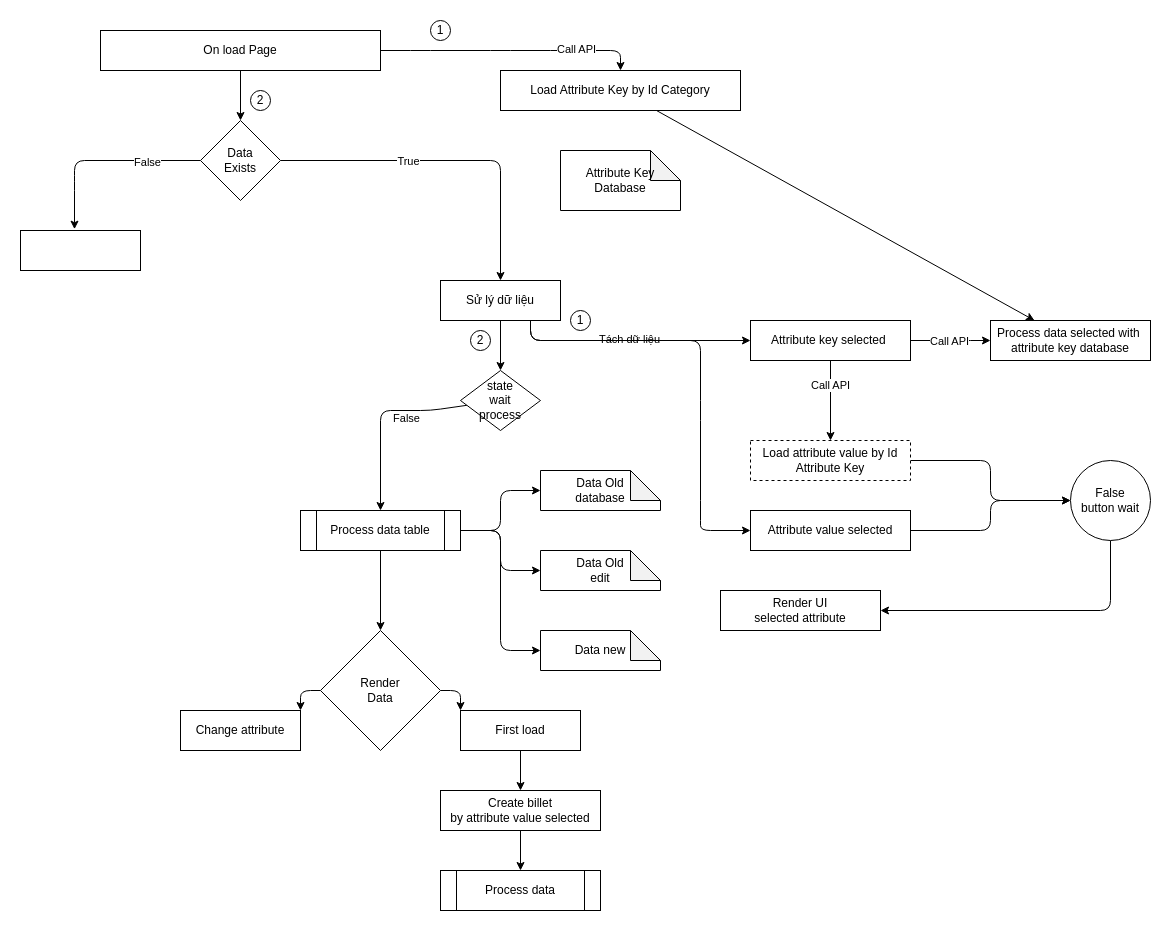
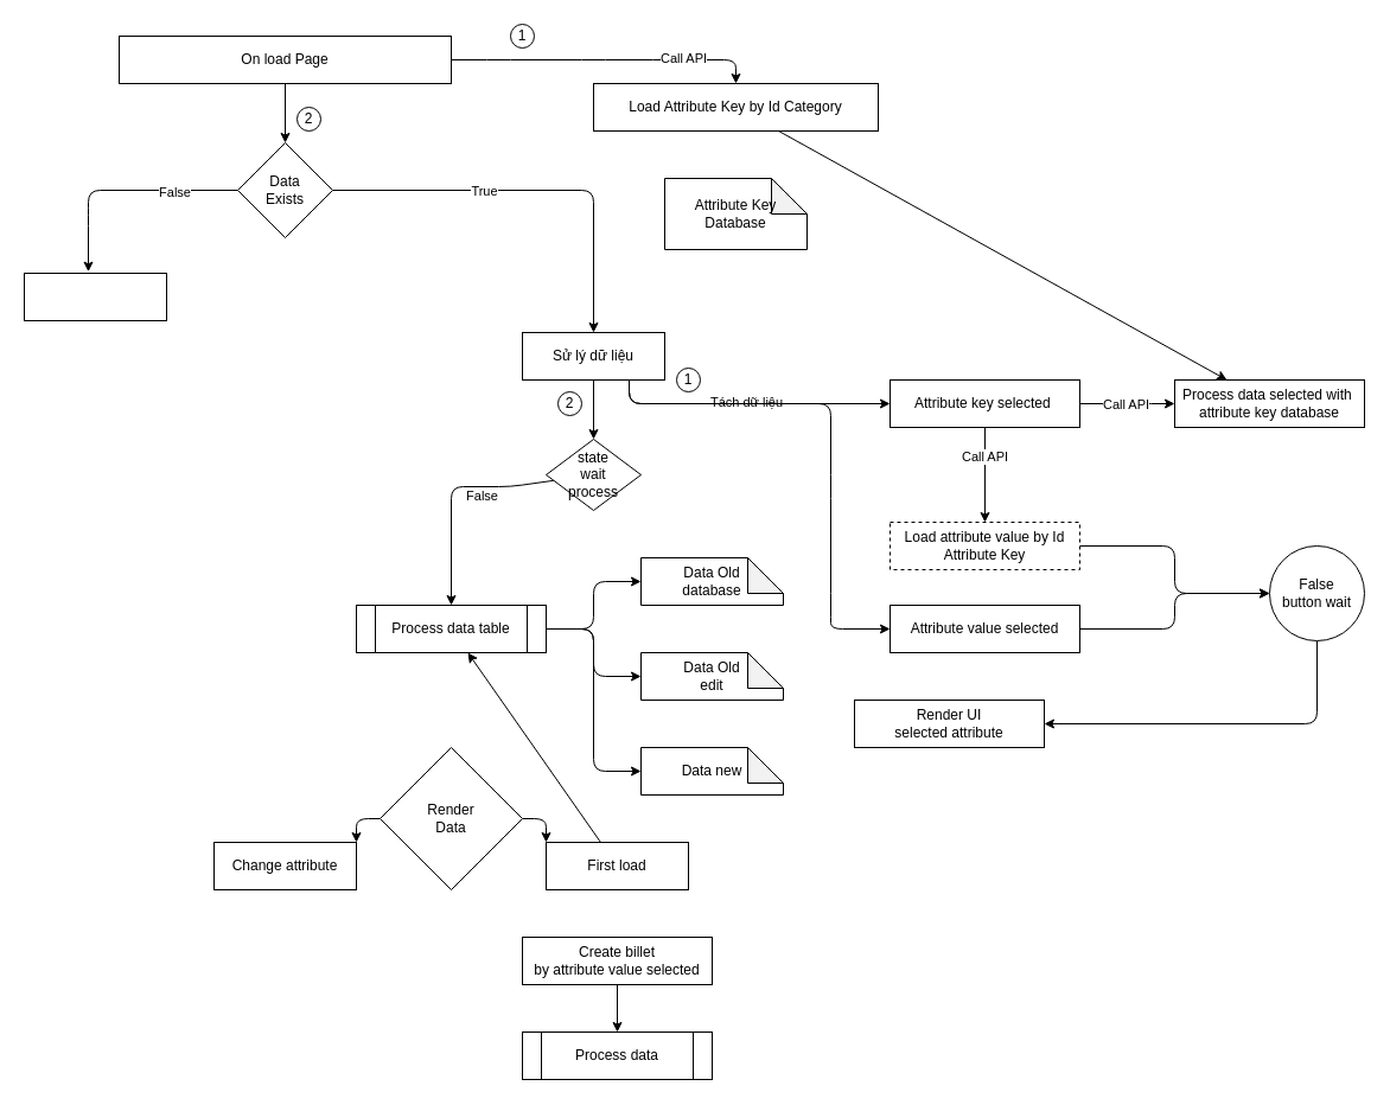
  <mxCell id="0" />
  <mxCell id="1" parent="0" />
  <mxCell id="2" style="edgeStyle=none;html=1;entryX=0.5;entryY=0;entryDx=0;entryDy=0;" parent="1" source="5" target="10" edge="1"><mxGeometry relative="1" as="geometry" /></mxCell>
  <mxCell id="3" style="edgeStyle=none;html=1;entryX=0.5;entryY=0;entryDx=0;entryDy=0;exitX=1;exitY=0.5;exitDx=0;exitDy=0;" parent="1" source="5" target="18" edge="1"><mxGeometry relative="1" as="geometry"><Array as="points"><mxPoint x="420" y="50" /><mxPoint x="500" y="50" /><mxPoint x="560" y="50" /><mxPoint x="620" y="50" /></Array></mxGeometry></mxCell>
  <mxCell id="4" value="Call API" style="edgeLabel;html=1;align=center;verticalAlign=middle;resizable=0;points=[];" parent="3" vertex="1" connectable="0"><mxGeometry x="0.5" y="2" relative="1" as="geometry"><mxPoint as="offset" /></mxGeometry></mxCell>
  <mxCell id="5" value="On load Page" style="rounded=0;whiteSpace=wrap;html=1;" parent="1" vertex="1"><mxGeometry x="100" y="30" width="280" height="40" as="geometry" /></mxCell>
  <mxCell id="6" style="edgeStyle=none;html=1;entryX=0.45;entryY=-0.033;entryDx=0;entryDy=0;entryPerimeter=0;" parent="1" source="10" target="11" edge="1"><mxGeometry relative="1" as="geometry"><Array as="points"><mxPoint x="74" y="160" /><mxPoint x="74" y="180" /></Array></mxGeometry></mxCell>
  <mxCell id="7" value="False" style="edgeLabel;html=1;align=center;verticalAlign=middle;resizable=0;points=[];" parent="6" vertex="1" connectable="0"><mxGeometry x="-0.446" y="1" relative="1" as="geometry"><mxPoint as="offset" /></mxGeometry></mxCell>
  <mxCell id="8" style="edgeStyle=none;html=1;entryX=0.5;entryY=0;entryDx=0;entryDy=0;" parent="1" source="10" target="16" edge="1"><mxGeometry relative="1" as="geometry"><Array as="points"><mxPoint x="500" y="160" /></Array></mxGeometry></mxCell>
  <mxCell id="9" value="True" style="edgeLabel;html=1;align=center;verticalAlign=middle;resizable=0;points=[];" parent="8" vertex="1" connectable="0"><mxGeometry x="-0.104" y="-1" relative="1" as="geometry"><mxPoint x="-25" y="-1" as="offset" /></mxGeometry></mxCell>
  <mxCell id="10" value="Data &lt;br&gt;Exists" style="rhombus;whiteSpace=wrap;html=1;" parent="1" vertex="1"><mxGeometry x="200" y="120" width="80" height="80" as="geometry" /></mxCell>
  <mxCell id="11" value="" style="rounded=0;whiteSpace=wrap;html=1;" parent="1" vertex="1"><mxGeometry x="20" y="230" width="120" height="40" as="geometry" /></mxCell>
  <mxCell id="12" value="" style="edgeStyle=none;html=1;exitX=0.75;exitY=1;exitDx=0;exitDy=0;" parent="1" source="16" target="24" edge="1"><mxGeometry relative="1" as="geometry"><Array as="points"><mxPoint x="530" y="340" /><mxPoint x="610" y="340" /></Array></mxGeometry></mxCell>
  <mxCell id="13" value="Tách dữ liệu" style="edgeLabel;html=1;align=center;verticalAlign=middle;resizable=0;points=[];" parent="12" vertex="1" connectable="0"><mxGeometry x="-0.27" y="2" relative="1" as="geometry"><mxPoint x="30" as="offset" /></mxGeometry></mxCell>
  <mxCell id="14" value="" style="edgeStyle=none;html=1;entryX=0;entryY=0.5;entryDx=0;entryDy=0;exitX=0.75;exitY=1;exitDx=0;exitDy=0;" parent="1" source="16" target="26" edge="1"><mxGeometry relative="1" as="geometry"><Array as="points"><mxPoint x="530" y="340" /><mxPoint x="700" y="340" /><mxPoint x="700" y="410" /><mxPoint x="700" y="510" /><mxPoint x="700" y="530" /></Array></mxGeometry></mxCell>
  <mxCell id="15" style="edgeStyle=none;html=1;entryX=0.5;entryY=0;entryDx=0;entryDy=0;" parent="1" source="16" target="32" edge="1"><mxGeometry relative="1" as="geometry" /></mxCell>
  <mxCell id="16" value="Sử lý dữ liệu" style="rounded=0;whiteSpace=wrap;html=1;" parent="1" vertex="1"><mxGeometry x="440" y="280" width="120" height="40" as="geometry" /></mxCell>
  <mxCell id="17" style="edgeStyle=none;html=1;" parent="1" source="18" target="29" edge="1"><mxGeometry relative="1" as="geometry" /></mxCell>
  <mxCell id="18" value="Load Attribute Key by Id Category" style="rounded=0;whiteSpace=wrap;html=1;" parent="1" vertex="1"><mxGeometry x="500" y="70" width="240" height="40" as="geometry" /></mxCell>
  <mxCell id="19" value="Attribute Key &lt;br&gt;Database" style="shape=note;whiteSpace=wrap;html=1;backgroundOutline=1;darkOpacity=0.05;" parent="1" vertex="1"><mxGeometry x="560" y="150" width="120" height="60" as="geometry" /></mxCell>
  <mxCell id="20" value="" style="edgeStyle=none;html=1;" parent="1" source="24" target="28" edge="1"><mxGeometry relative="1" as="geometry" /></mxCell>
  <mxCell id="21" value="Call API" style="edgeLabel;html=1;align=center;verticalAlign=middle;resizable=0;points=[];" parent="20" vertex="1" connectable="0"><mxGeometry x="-0.409" y="-1" relative="1" as="geometry"><mxPoint as="offset" /></mxGeometry></mxCell>
  <mxCell id="22" value="" style="edgeStyle=none;html=1;" parent="1" source="24" edge="1"><mxGeometry relative="1" as="geometry"><mxPoint x="990" y="340" as="targetPoint" /><Array as="points"><mxPoint x="960" y="340" /></Array></mxGeometry></mxCell>
  <mxCell id="23" value="Call API" style="edgeLabel;html=1;align=center;verticalAlign=middle;resizable=0;points=[];" parent="22" vertex="1" connectable="0"><mxGeometry x="-0.042" relative="1" as="geometry"><mxPoint as="offset" /></mxGeometry></mxCell>
  <mxCell id="24" value="Attribute key selected&amp;nbsp;" style="rounded=0;whiteSpace=wrap;html=1;" parent="1" vertex="1"><mxGeometry x="750" y="320" width="160" height="40" as="geometry" /></mxCell>
  <mxCell id="25" style="edgeStyle=none;html=1;entryX=0;entryY=0.5;entryDx=0;entryDy=0;exitX=1;exitY=0.5;exitDx=0;exitDy=0;" parent="1" source="26" edge="1"><mxGeometry relative="1" as="geometry"><mxPoint x="1070" y="500" as="targetPoint" /><Array as="points"><mxPoint x="990" y="530" /><mxPoint x="990" y="500" /></Array></mxGeometry></mxCell>
  <mxCell id="26" value="Attribute value selected" style="whiteSpace=wrap;html=1;rounded=0;" parent="1" vertex="1"><mxGeometry x="750" y="510" width="160" height="40" as="geometry" /></mxCell>
  <mxCell id="27" value="" style="edgeStyle=none;html=1;exitX=1;exitY=0.5;exitDx=0;exitDy=0;" parent="1" source="28" edge="1"><mxGeometry relative="1" as="geometry"><mxPoint x="1070" y="500" as="targetPoint" /><Array as="points"><mxPoint x="990" y="460" /><mxPoint x="990" y="500" /></Array></mxGeometry></mxCell>
  <mxCell id="28" value="Load attribute value by Id Attribute Key" style="whiteSpace=wrap;html=1;rounded=0;dashed=1;" parent="1" vertex="1"><mxGeometry x="750" y="440" width="160" height="40" as="geometry" /></mxCell>
  <mxCell id="29" value="Process data selected with&amp;nbsp;&lt;br&gt;attribute key database" style="whiteSpace=wrap;html=1;rounded=0;" parent="1" vertex="1"><mxGeometry x="990" y="320" width="160" height="40" as="geometry" /></mxCell>
  <mxCell id="30" value="" style="edgeStyle=none;html=1;entryX=0.5;entryY=0;entryDx=0;entryDy=0;" parent="1" source="32" target="40" edge="1"><mxGeometry relative="1" as="geometry"><mxPoint x="400" y="480" as="targetPoint" /><Array as="points"><mxPoint x="430" y="410" /><mxPoint x="380" y="410" /></Array></mxGeometry></mxCell>
  <mxCell id="31" value="False" style="edgeLabel;html=1;align=center;verticalAlign=middle;resizable=0;points=[];" parent="30" vertex="1" connectable="0"><mxGeometry x="0.214" y="-1" relative="1" as="geometry"><mxPoint x="26" y="-19" as="offset" /></mxGeometry></mxCell>
  <mxCell id="32" value="state&lt;br&gt;wait &lt;br&gt;process" style="rhombus;whiteSpace=wrap;html=1;" parent="1" vertex="1"><mxGeometry x="460" y="370" width="80" height="60" as="geometry" /></mxCell>
  <mxCell id="33" value="" style="edgeStyle=none;html=1;" parent="1" target="35" edge="1"><mxGeometry relative="1" as="geometry"><mxPoint x="1110" y="540" as="sourcePoint" /><Array as="points"><mxPoint x="1110" y="610" /></Array></mxGeometry></mxCell>
  <mxCell id="34" value="False &lt;br&gt;button wait" style="ellipse;whiteSpace=wrap;html=1;rounded=0;" parent="1" vertex="1"><mxGeometry x="1070" y="460" width="80" height="80" as="geometry" /></mxCell>
  <mxCell id="35" value="Render UI &lt;br&gt;selected attribute" style="rounded=0;whiteSpace=wrap;html=1;" parent="1" vertex="1"><mxGeometry x="720" y="590" width="160" height="40" as="geometry" /></mxCell>
  <mxCell id="36" value="" style="edgeStyle=none;html=1;exitX=1;exitY=0.5;exitDx=0;exitDy=0;" parent="1" source="40" target="41" edge="1"><mxGeometry relative="1" as="geometry"><mxPoint x="460" y="490" as="sourcePoint" /><Array as="points"><mxPoint x="500" y="530" /><mxPoint x="500" y="490" /></Array></mxGeometry></mxCell>
  <mxCell id="37" style="edgeStyle=none;html=1;entryX=0;entryY=0.5;entryDx=0;entryDy=0;entryPerimeter=0;" edge="1" parent="1" source="40" target="42"><mxGeometry relative="1" as="geometry"><mxPoint x="510" y="590" as="targetPoint" /><Array as="points"><mxPoint x="500" y="530" /><mxPoint x="500" y="570" /></Array></mxGeometry></mxCell>
  <mxCell id="38" style="edgeStyle=none;html=1;entryX=0;entryY=0.5;entryDx=0;entryDy=0;entryPerimeter=0;exitX=1;exitY=0.5;exitDx=0;exitDy=0;" edge="1" parent="1" source="40" target="43"><mxGeometry relative="1" as="geometry"><Array as="points"><mxPoint x="500" y="530" /><mxPoint x="500" y="650" /></Array></mxGeometry></mxCell>
- <mxCell id="39" style="edgeStyle=none;html=1;entryX=0.5;entryY=0;entryDx=0;entryDy=0;" edge="1" parent="1" source="40" target="50"><mxGeometry relative="1" as="geometry" /></mxCell>
  <mxCell id="40" value="Process data table" style="shape=process;whiteSpace=wrap;html=1;backgroundOutline=1;" parent="1" vertex="1"><mxGeometry x="300" y="510" width="160" height="40" as="geometry" /></mxCell>
  <mxCell id="41" value="Data Old&lt;br&gt;database" style="shape=note;whiteSpace=wrap;html=1;backgroundOutline=1;darkOpacity=0.05;" parent="1" vertex="1"><mxGeometry x="540" y="470" width="120" height="40" as="geometry" /></mxCell>
  <mxCell id="42" value="Data Old&lt;br&gt;edit" style="shape=note;whiteSpace=wrap;html=1;backgroundOutline=1;darkOpacity=0.05;" vertex="1" parent="1"><mxGeometry x="540" y="550" width="120" height="40" as="geometry" /></mxCell>
  <mxCell id="43" value="Data new" style="shape=note;whiteSpace=wrap;html=1;backgroundOutline=1;darkOpacity=0.05;" vertex="1" parent="1"><mxGeometry x="540" y="630" width="120" height="40" as="geometry" /></mxCell>
  <mxCell id="44" value="1" style="ellipse;whiteSpace=wrap;html=1;aspect=fixed;" vertex="1" parent="1"><mxGeometry x="570" y="310" width="20" height="20" as="geometry" /></mxCell>
  <mxCell id="45" value="2" style="ellipse;whiteSpace=wrap;html=1;aspect=fixed;" vertex="1" parent="1"><mxGeometry x="470" y="330" width="20" height="20" as="geometry" /></mxCell>
  <mxCell id="46" value="1" style="ellipse;whiteSpace=wrap;html=1;aspect=fixed;" vertex="1" parent="1"><mxGeometry x="430" y="20" width="20" height="20" as="geometry" /></mxCell>
  <mxCell id="47" value="2" style="ellipse;whiteSpace=wrap;html=1;aspect=fixed;" vertex="1" parent="1"><mxGeometry x="250" y="90" width="20" height="20" as="geometry" /></mxCell>
  <mxCell id="48" value="" style="edgeStyle=none;html=1;exitX=0;exitY=0.5;exitDx=0;exitDy=0;entryX=1;entryY=0;entryDx=0;entryDy=0;" edge="1" parent="1" source="50" target="51"><mxGeometry relative="1" as="geometry"><Array as="points"><mxPoint x="300" y="690" /></Array></mxGeometry></mxCell>
  <mxCell id="49" value="" style="edgeStyle=none;html=1;entryX=0;entryY=0;entryDx=0;entryDy=0;exitX=1;exitY=0.5;exitDx=0;exitDy=0;" edge="1" parent="1" source="50" target="53"><mxGeometry relative="1" as="geometry"><Array as="points"><mxPoint x="460" y="690" /></Array></mxGeometry></mxCell>
  <mxCell id="50" value="Render&lt;br&gt;Data" style="rhombus;whiteSpace=wrap;html=1;" vertex="1" parent="1"><mxGeometry x="320" y="630" width="120" height="120" as="geometry" /></mxCell>
  <mxCell id="51" value="Change attribute" style="whiteSpace=wrap;html=1;" vertex="1" parent="1"><mxGeometry x="180" y="710" width="120" height="40" as="geometry" /></mxCell>
- <mxCell id="52" value="" style="edgeStyle=none;html=1;" edge="1" parent="1" source="53" target="55"><mxGeometry relative="1" as="geometry" /></mxCell>
+ <mxCell id="52" value="" style="edgeStyle=none;html=1;" edge="1" parent="1" source="53" target="40"><mxGeometry relative="1" as="geometry" /></mxCell>
  <mxCell id="53" value="First load" style="whiteSpace=wrap;html=1;" vertex="1" parent="1"><mxGeometry x="460" y="710" width="120" height="40" as="geometry" /></mxCell>
  <mxCell id="54" style="edgeStyle=none;html=1;entryX=0.5;entryY=0;entryDx=0;entryDy=0;" edge="1" parent="1" source="55" target="56"><mxGeometry relative="1" as="geometry" /></mxCell>
  <mxCell id="55" value="Create billet &lt;br&gt;by attribute value selected" style="whiteSpace=wrap;html=1;" vertex="1" parent="1"><mxGeometry x="440" y="790" width="160" height="40" as="geometry" /></mxCell>
  <mxCell id="56" value="Process data" style="shape=process;whiteSpace=wrap;html=1;backgroundOutline=1;" vertex="1" parent="1"><mxGeometry x="440" y="870" width="160" height="40" as="geometry" /></mxCell>
